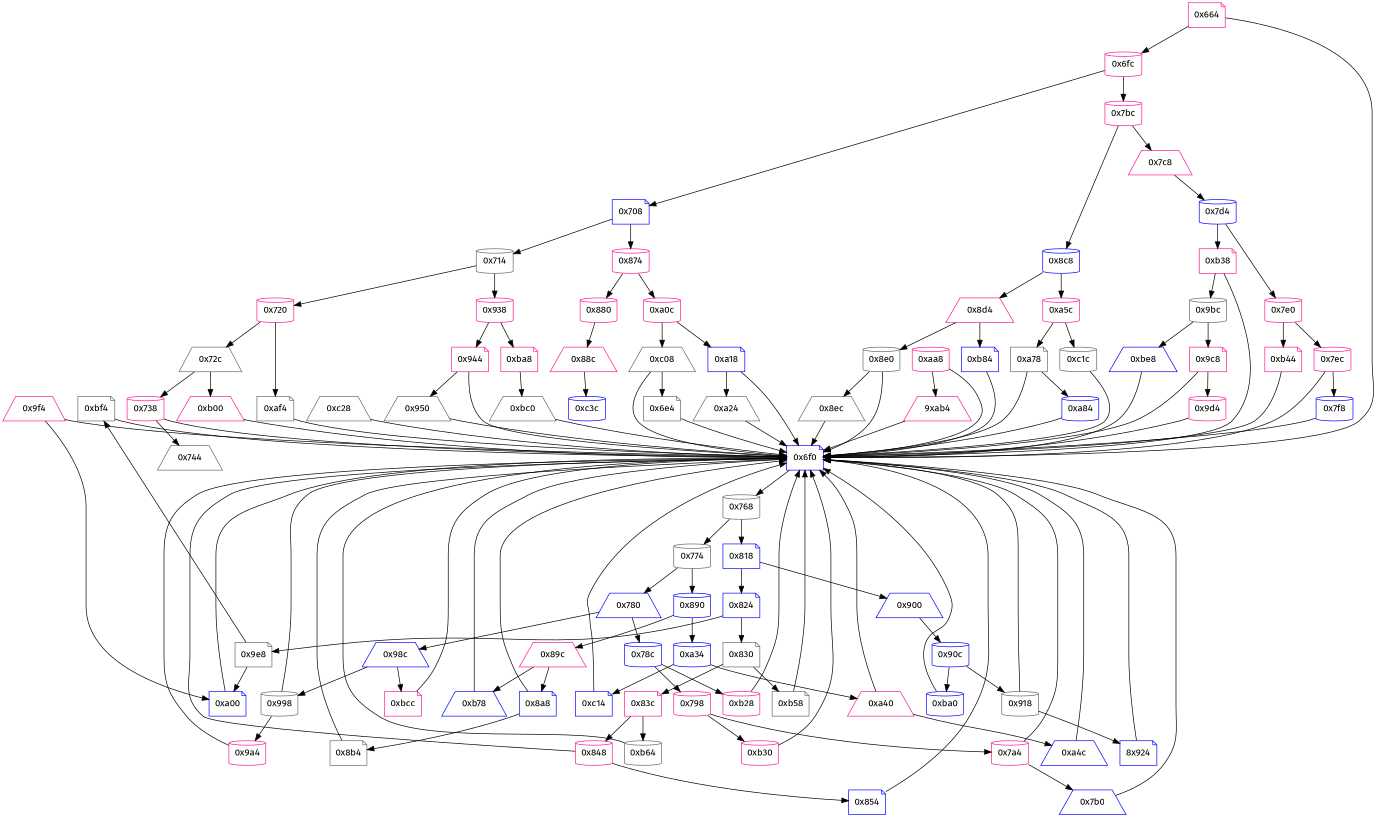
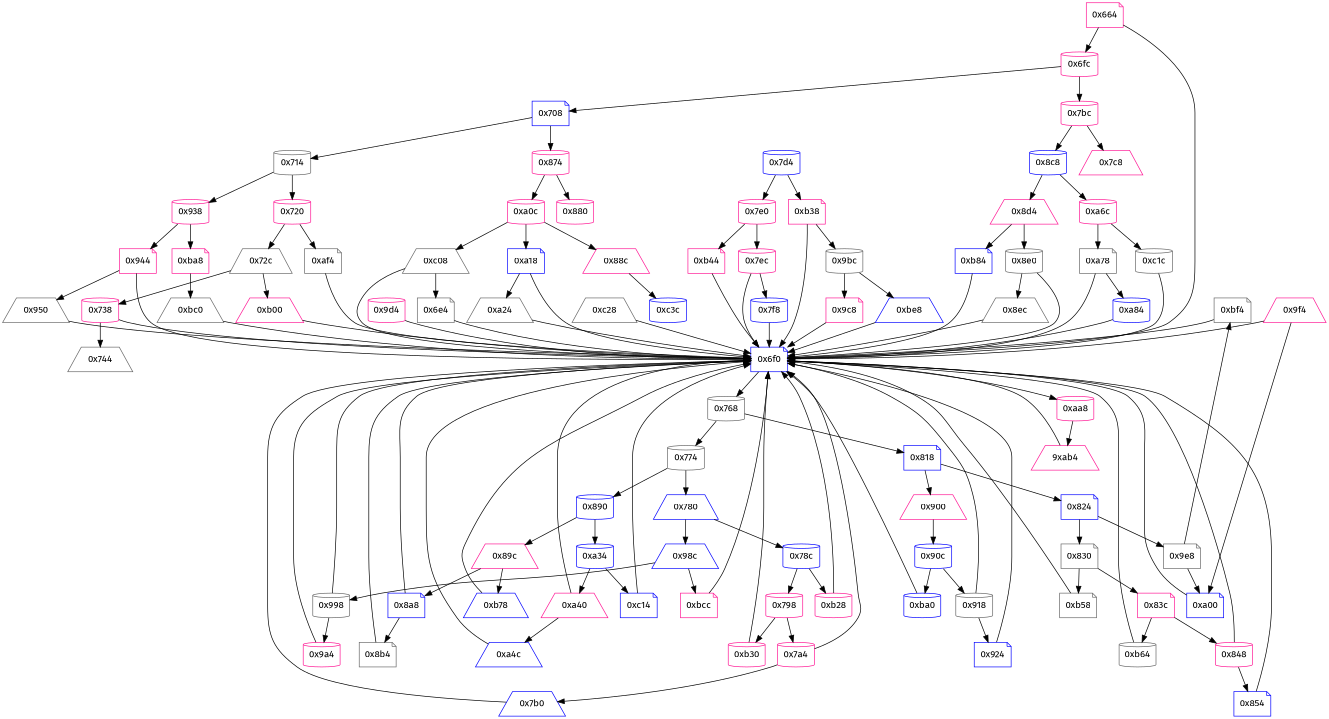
  strict digraph {
    fontname="Fira Sans"
    node [color=deeppink fontname="Fira Sans" opcode="[u'ldr', u'cmp', u'b']" shape=cylinder]
    edge [fontname="Fira Sans"]
    "0xbf4" [color=gray40 opcode="[u'ldr', u'mov', u'ldr', u'ldr', u'b']" shape=note]
    "0x6f0" [color=blue shape=note]
    "0x768" [color=gray40]
    "0x6fc"
    "0x7bc"
    "0x708" [color=blue shape=note]
    "0x774" [color=gray40]
    "0x818" [color=blue shape=note]
    n9 [label="9xab4" opcode="[u'ldr', u'ldr', u'str', u'mov', u'str', u'mov', u'mov', u'bl', u'mov', u'mov', u'mov', u'ldr', u'ldr', u'ldr', u'ldr', u'b']" shape=trapezium]
    "0x950" [color=gray40 opcode="[u'ldr', u'ldr', u'str', u'mov', u'str', u'mov', u'mov', u'bl', u'mov', u'mov', u'mov', u'ldr', u'ldr', u'ldr', u'b']" shape=trapezium]
    "0xc14" [color=blue opcode="[u'ldr', u'b']" shape=note]
    "0x7a4"
    "0x7b0" [color=blue opcode="[u'ldr', u'mov', u'b']" shape=trapezium]
    "0x8b4" [color=gray40 opcode="[u'ldr', u'mov', u'add', u'ldr', u'b']" shape=note]
    "0x9f4" [shape=trapezium]
    "0xa00" [color=blue opcode="[u'str', u'ldr', u'b']" shape=note]
    "0xb44" [opcode="[u'ldr', u'ldr', u'str', u'ldr', u'b']" shape=note]
    "0x848"
    "0x854" [color=blue opcode="[u'ldr', u'ldr', u'cmp', u'mov', u'mov', u'strb', u'ldr', u'b']" shape=note]
-   "0x924" [color=blue opcode="[u'ldr', u'ldr', u'str', u'ldr', u'b']" shape=note label="8x924"]
+   "0x924" [color=blue opcode="[u'ldr', u'ldr', u'str', u'ldr', u'b']" shape=note]
    "0xba8" [opcode="[u'str', u'str', u'ldr', u'ldr', u'ldr', u'ldr']" shape=note]
    "0xbc0" [color=gray40 opcode="[u'cmp', u'mov', u'b']" shape=trapezium]
    "0xba0" [color=blue opcode="[u'ldr', u'b']"]
    "0xaa8"
    "0xc1c" [color=gray40 opcode="[u'ldr', u'mov', u'b']"]
    "0xb58" [color=gray40 opcode="[u'ldr', u'ldr', u'b']" shape=note]
    "0x9e8" [color=gray40 shape=note]
-   "0xa6c" [label="0xa5c"]
+   "0xa6c"
    "0xa78" [color=gray40 shape=note]
    "0xa84" [color=blue opcode="[u'ldrb', u'ldr', u'ldr', u'cmp', u'mov', u'b']"]
    "0x998" [color=gray40]
    "0x9a4" [opcode="[u'ldr', u'ldr', u'add', u'str', u'ldr', u'b']"]
    "0x8c8" [color=blue]
    "0x8d4" [shape=trapezium]
    "0x8e0" [color=gray40]
    "0xb84" [color=blue opcode="[u'ldr', u'cmp', u'mov', u'mov', u'strb', u'ldr', u'b']" shape=note]
    "0x8ec" [color=gray40 opcode="[u'ldr', u'ldr', u'str', u'ldr', u'b']" shape=trapezium]
    "0xc08" [color=gray40 opcode="[u'ldr', u'ldr', u'b']" shape=trapezium]
    "0x6e4" [color=gray40 opcode="[u'ldr', u'cmp', u'ldr']" shape=note]
    "0x664" [opcode="[u'push', u'add', u'sub', u'str', u'ldr', u'sub', u'ldr', u'ldr', u'str', u'str', u'sub', u'str', u'ldr', u'ldr', u'str', u'ldr', u'str', u'ldr', u'str', u'ldr', u'str', u'ldr', u'str', u'ldr', u'str', u'ldr', u'add', u'str', u'ldr', u'add', u'str', u'b']" shape=note]
    "0x918" [color=gray40]
    "0x744" [color=gray40 opcode="[u'ldr', u'str', u'str', u'str', u'ldr', u'ldr', u'ldr', u'ldr', u'b']" shape=trapezium]
    "0x7d4" [color=blue]
    "0xb38" [opcode="[u'str', u'ldr', u'b']" shape=note]
    "0x7e0"
    "0x9bc" [color=gray40]
    "0x7ec"
    "0x7f8" [color=blue opcode="[u'str', u'ldr', u'ldr', u'ldr', u'ldr', u'cmp', u'mov', u'b']"]
    "0x7c8" [shape=trapezium]
    "0x874"
    "0x714" [color=gray40]
    "0x880"
    "0xa0c"
    "0x720"
    "0x938"
    "0x9d4" [opcode="[u'ldr', u'ldr', u'str', u'ldr', u'b']"]
    "0xa40" [shape=trapezium]
    "0xa4c" [color=blue opcode="[u'ldr', u'ldr', u'ldr', u'cmp', u'ldr', u'ldr', u'mov', u'b']" shape=trapezium]
    "0x9c8" [shape=note]
    "0xbe8" [color=blue opcode="[u'ldr', u'mov', u'b']" shape=trapezium]
-   "0x900" [color=blue shape=trapezium]
+   "0x900" [shape=trapezium]
    "0x90c" [color=blue]
    "0xc28" [color=gray40 opcode="[u'ldr', u'mov', u'add', u'ldr', u'b']" shape=trapezium]
    "0x780" [color=blue shape=trapezium]
    "0x890" [color=blue]
    "0x98c" [color=blue shape=trapezium]
    "0x78c" [color=blue]
    "0xa34" [color=blue]
    "0x89c" [shape=trapezium]
    "0xbcc" [opcode="[u'ldrb', u'ldr', u'cmp', u'ldr', u'ldr', u'mov', u'b']" shape=note]
    "0x798"
    "0xb28" [opcode="[u'ldr', u'b']"]
    "0xb78" [color=blue opcode="[u'ldr', u'ldr', u'b']" shape=trapezium]
    "0x8a8" [color=blue shape=note]
    "0xc3c" [color=blue opcode="[u'ldr', u'ldr', u'ldr', u'ldr', u'sub', u'mov', u'sub', u'pop']"]
    "0xb30" [opcode="[u'ldr', u'b']"]
    "0x824" [color=blue shape=note]
    "0x830" [color=gray40 shape=note]
    "0x88c" [opcode="[u'b']" shape=trapezium]
    "0xa18" [color=blue shape=note]
    "0xa24" [color=gray40 opcode="[u'ldr', u'ldr', u'mov', u'b']" shape=trapezium]
    "0xb00" [opcode="[u'ldr', u'ldrb', u'ldr', u'add', u'str', u'ldr', u'add', u'str', u'ldr', u'b']" shape=trapezium]
    "0xaf4" [color=gray40 opcode="[u'ldr', u'ldr', u'b']" shape=note]
    "0x72c" [color=gray40 shape=trapezium]
    "0x944" [shape=note]
    "0x738"
    "0x83c" [shape=note]
    "0xb64" [color=gray40 opcode="[u'ldr', u'add', u'str', u'ldr', u'b']"]
    "0xbf4" -> "0x6f0"
    "0x6f0" -> "0x768"
    "0x768" -> "0x774"
    "0x768" -> "0x818"
    "0x6fc" -> "0x7bc"
    "0x6fc" -> "0x708"
    "0x7bc" -> "0x8c8"
    "0x7bc" -> "0x7c8"
    "0x708" -> "0x874"
    "0x708" -> "0x714"
    "0x774" -> "0x780"
    "0x774" -> "0x890"
    "0x818" -> "0x900"
    "0x818" -> "0x824"
    n9 -> "0x6f0"
    "0x950" -> "0x6f0"
    "0xc14" -> "0x6f0"
    "0x7a4" -> "0x6f0"
    "0x7a4" -> "0x7b0"
    "0x7b0" -> "0x6f0"
    "0x8b4" -> "0x6f0"
    "0x9f4" -> "0x6f0"
    "0x9f4" -> "0xa00"
    "0xa00" -> "0x6f0"
    "0xb44" -> "0x6f0"
    "0x848" -> "0x6f0"
    "0x848" -> "0x854"
    "0x854" -> "0x6f0"
    "0x924" -> "0x6f0"
    "0xba8" -> "0xbc0"
    "0xbc0" -> "0x6f0"
    "0xba0" -> "0x6f0"
-   "0xaa8" -> "0x6f0"
+   "0x6f0" -> "0xaa8"
    "0xaa8" -> n9
    "0xc1c" -> "0x6f0"
    "0xb58" -> "0x6f0"
    "0x9e8" -> "0xbf4"
    "0x9e8" -> "0xa00"
    "0xa6c" -> "0xc1c"
    "0xa6c" -> "0xa78"
    "0xa78" -> "0x6f0"
    "0xa78" -> "0xa84"
    "0xa84" -> "0x6f0"
    "0x998" -> "0x6f0"
    "0x998" -> "0x9a4"
    "0x9a4" -> "0x6f0"
    "0x8c8" -> "0xa6c"
    "0x8c8" -> "0x8d4"
    "0x8d4" -> "0x8e0"
    "0x8d4" -> "0xb84"
    "0x8e0" -> "0x6f0"
    "0x8e0" -> "0x8ec"
    "0xb84" -> "0x6f0"
    "0x8ec" -> "0x6f0"
    "0xc08" -> "0x6f0"
    "0xc08" -> "0x6e4"
    "0x6e4" -> "0x6f0"
    "0x664" -> "0x6f0"
    "0x664" -> "0x6fc"
    "0x918" -> "0x6f0"
    "0x918" -> "0x924"
    "0x7d4" -> "0xb38"
    "0x7d4" -> "0x7e0"
    "0xb38" -> "0x6f0"
    "0xb38" -> "0x9bc"
    "0x7e0" -> "0xb44"
    "0x7e0" -> "0x7ec"
    "0x9bc" -> "0x9c8"
    "0x9bc" -> "0xbe8"
    "0x7ec" -> "0x6f0"
    "0x7ec" -> "0x7f8"
    "0x7f8" -> "0x6f0"
-   "0x7c8" -> "0x7d4"
    "0x874" -> "0x880"
    "0x874" -> "0xa0c"
    "0x714" -> "0x720"
    "0x714" -> "0x938"
-   "0x880" -> "0x88c"
+   "0xa0c" -> "0x88c"
    "0xa0c" -> "0xc08"
    "0xa0c" -> "0xa18"
    "0x720" -> "0xaf4"
    "0x720" -> "0x72c"
    "0x938" -> "0xba8"
    "0x938" -> "0x944"
    "0x9d4" -> "0x6f0"
    "0xa40" -> "0x6f0"
    "0xa40" -> "0xa4c"
    "0xa4c" -> "0x6f0"
    "0x9c8" -> "0x6f0"
-   "0x9c8" -> "0x9d4"
    "0xbe8" -> "0x6f0"
    "0x900" -> "0x90c"
    "0x90c" -> "0xba0"
    "0x90c" -> "0x918"
    "0xc28" -> "0x6f0"
    "0x780" -> "0x98c"
    "0x780" -> "0x78c"
    "0x890" -> "0xa34"
    "0x890" -> "0x89c"
    "0x98c" -> "0x998"
    "0x98c" -> "0xbcc"
    "0x78c" -> "0x798"
    "0x78c" -> "0xb28"
    "0xa34" -> "0xc14"
    "0xa34" -> "0xa40"
    "0x89c" -> "0xb78"
    "0x89c" -> "0x8a8"
    "0xbcc" -> "0x6f0"
    "0x798" -> "0x7a4"
    "0x798" -> "0xb30"
    "0xb28" -> "0x6f0"
    "0xb78" -> "0x6f0"
    "0x8a8" -> "0x6f0"
    "0x8a8" -> "0x8b4"
    "0xb30" -> "0x6f0"
    "0x824" -> "0x9e8"
    "0x824" -> "0x830"
    "0x830" -> "0xb58"
    "0x830" -> "0x83c"
    "0x88c" -> "0xc3c"
    "0xa18" -> "0x6f0"
    "0xa18" -> "0xa24"
    "0xa24" -> "0x6f0"
    "0xb00" -> "0x6f0"
    "0xaf4" -> "0x6f0"
    "0x72c" -> "0xb00"
    "0x72c" -> "0x738"
    "0x944" -> "0x6f0"
    "0x944" -> "0x950"
    "0x738" -> "0x6f0"
    "0x738" -> "0x744"
    "0x83c" -> "0x848"
    "0x83c" -> "0xb64"
    "0xb64" -> "0x6f0"
  }
